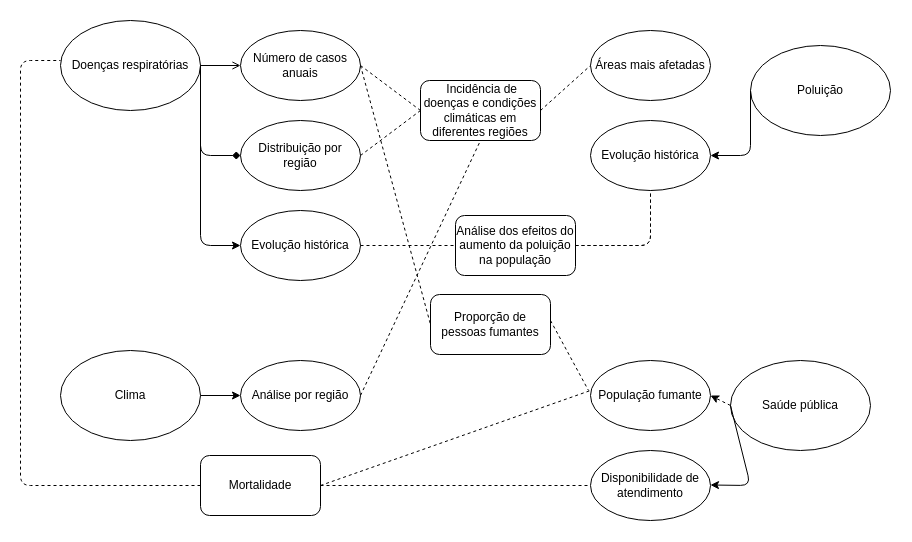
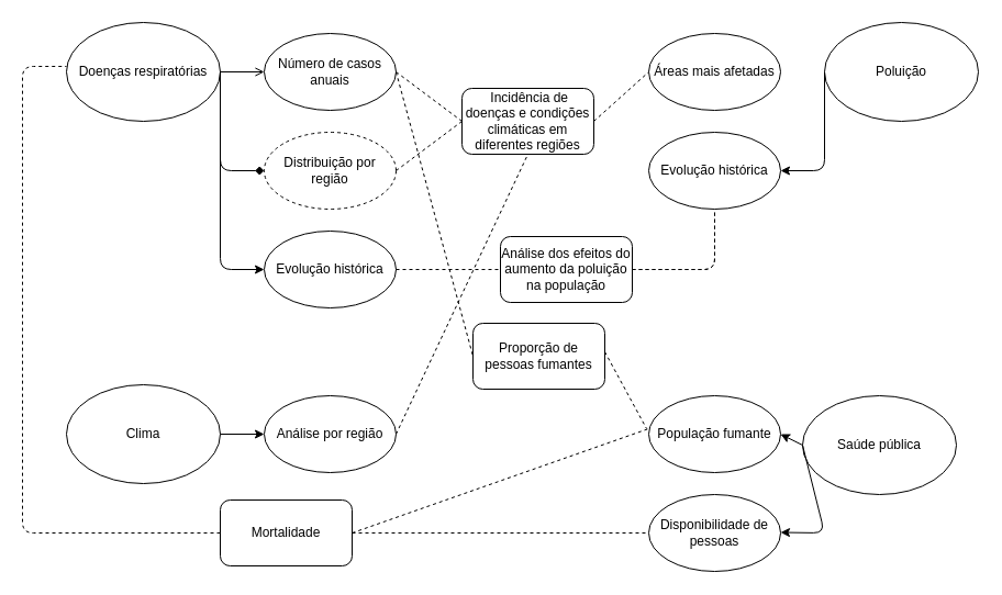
  <mxCell id="0" />
  <mxCell id="1" parent="0" />
  <mxCell id="2" value="Doenças respiratórias" style="ellipse;whiteSpace=wrap;html=1;" parent="1" vertex="1"><mxGeometry x="60" y="20" width="140" height="90" as="geometry" /></mxCell>
  <mxCell id="3" value="Número de casos anuais&lt;br&gt;" style="ellipse;whiteSpace=wrap;html=1;" parent="1" vertex="1"><mxGeometry x="240" y="30" width="120" height="70" as="geometry" /></mxCell>
- <mxCell id="4" value="Distribuição por região" style="ellipse;whiteSpace=wrap;html=1;" parent="1" vertex="1"><mxGeometry x="240" y="120" width="120" height="70" as="geometry" /></mxCell>
+ <mxCell id="4" value="Distribuição por região" style="ellipse;whiteSpace=wrap;html=1;dashed=1;" parent="1" vertex="1"><mxGeometry x="240" y="120" width="120" height="70" as="geometry" /></mxCell>
  <mxCell id="5" value="Evolução histórica" style="ellipse;whiteSpace=wrap;html=1;" parent="1" vertex="1"><mxGeometry x="240" y="210" width="120" height="70" as="geometry" /></mxCell>
- <mxCell id="6" value="Poluição" style="ellipse;whiteSpace=wrap;html=1;" parent="1" vertex="1"><mxGeometry x="750" y="45" width="140" height="90" as="geometry" /></mxCell>
+ <mxCell id="6" value="Poluição" style="ellipse;whiteSpace=wrap;html=1;" parent="1" vertex="1"><mxGeometry x="750" y="20" width="140" height="90" as="geometry" /></mxCell>
  <mxCell id="7" value="" style="endArrow=open;html=1;exitX=1;exitY=0.5;exitDx=0;exitDy=0;entryX=0;entryY=0.5;entryDx=0;entryDy=0;" parent="1" source="2" target="3" edge="1"><mxGeometry width="50" height="50" relative="1" as="geometry"><mxPoint x="420" y="230" as="sourcePoint" /><mxPoint x="470" y="180" as="targetPoint" /></mxGeometry></mxCell>
  <mxCell id="8" value="" style="endArrow=diamond;html=1;exitX=1;exitY=0.5;exitDx=0;exitDy=0;entryX=0;entryY=0.5;entryDx=0;entryDy=0;" parent="1" source="2" target="4" edge="1"><mxGeometry width="50" height="50" relative="1" as="geometry"><mxPoint x="210" y="75" as="sourcePoint" /><mxPoint x="250" y="75" as="targetPoint" /><Array as="points"><mxPoint x="200" y="155" /></Array></mxGeometry></mxCell>
  <mxCell id="9" value="" style="endArrow=classic;html=1;exitX=1;exitY=0.5;exitDx=0;exitDy=0;entryX=0;entryY=0.5;entryDx=0;entryDy=0;" parent="1" source="2" target="5" edge="1"><mxGeometry width="50" height="50" relative="1" as="geometry"><mxPoint x="210" y="75" as="sourcePoint" /><mxPoint x="200" y="240" as="targetPoint" /><Array as="points"><mxPoint x="200" y="245" /></Array></mxGeometry></mxCell>
  <mxCell id="10" value="Áreas mais afetadas" style="ellipse;whiteSpace=wrap;html=1;" parent="1" vertex="1"><mxGeometry x="590" y="30" width="120" height="70" as="geometry" /></mxCell>
  <mxCell id="11" value="Evolução histórica" style="ellipse;whiteSpace=wrap;html=1;" parent="1" vertex="1"><mxGeometry x="590" y="120" width="120" height="70" as="geometry" /></mxCell>
  <mxCell id="12" value="" style="endArrow=classic;html=1;entryX=1;entryY=0.5;entryDx=0;entryDy=0;exitX=0;exitY=0.5;exitDx=0;exitDy=0;" parent="1" source="6" target="11" edge="1"><mxGeometry width="50" height="50" relative="1" as="geometry"><mxPoint x="760" y="75" as="sourcePoint" /><mxPoint x="705" y="75" as="targetPoint" /><Array as="points"><mxPoint x="750" y="155" /></Array></mxGeometry></mxCell>
  <mxCell id="13" value="" style="endArrow=none;dashed=1;html=1;exitX=1;exitY=0.5;exitDx=0;exitDy=0;entryX=0.5;entryY=1;entryDx=0;entryDy=0;" parent="1" source="14" target="11" edge="1"><mxGeometry width="50" height="50" relative="1" as="geometry"><mxPoint x="420" y="240" as="sourcePoint" /><mxPoint x="470" y="190" as="targetPoint" /><Array as="points"><mxPoint x="650" y="245" /></Array></mxGeometry></mxCell>
  <mxCell id="14" value="Análise dos efeitos do aumento da poluição na população" style="rounded=1;whiteSpace=wrap;html=1;" parent="1" vertex="1"><mxGeometry x="455" y="215" width="120" height="60" as="geometry" /></mxCell>
  <mxCell id="15" value="" style="endArrow=none;dashed=1;html=1;exitX=1;exitY=0.5;exitDx=0;exitDy=0;entryX=0;entryY=0.5;entryDx=0;entryDy=0;" parent="1" source="5" target="14" edge="1"><mxGeometry width="50" height="50" relative="1" as="geometry"><mxPoint x="360" y="245" as="sourcePoint" /><mxPoint x="650" y="190" as="targetPoint" /><Array as="points" /></mxGeometry></mxCell>
  <mxCell id="16" value="&amp;nbsp;Incidência de doenças e condições climáticas em diferentes regiões" style="rounded=1;whiteSpace=wrap;html=1;" parent="1" vertex="1"><mxGeometry x="420" y="80" width="120" height="60" as="geometry" /></mxCell>
  <mxCell id="17" value="" style="endArrow=none;dashed=1;html=1;exitX=1;exitY=0.5;exitDx=0;exitDy=0;entryX=0.5;entryY=1;entryDx=0;entryDy=0;" parent="1" edge="1"><mxGeometry width="50" height="50" relative="1" as="geometry"><mxPoint x="575" y="245" as="sourcePoint" /><mxPoint x="650" y="190" as="targetPoint" /><Array as="points"><mxPoint x="650" y="245" /></Array></mxGeometry></mxCell>
  <mxCell id="18" value="" style="endArrow=none;dashed=1;html=1;exitX=1;exitY=0.5;exitDx=0;exitDy=0;entryX=0;entryY=0.5;entryDx=0;entryDy=0;" parent="1" source="16" target="10" edge="1"><mxGeometry width="50" height="50" relative="1" as="geometry"><mxPoint x="585" y="255" as="sourcePoint" /><mxPoint x="660" y="200" as="targetPoint" /><Array as="points" /></mxGeometry></mxCell>
  <mxCell id="19" value="" style="endArrow=none;dashed=1;html=1;exitX=1;exitY=0.5;exitDx=0;exitDy=0;entryX=0;entryY=0.5;entryDx=0;entryDy=0;" parent="1" source="4" target="16" edge="1"><mxGeometry width="50" height="50" relative="1" as="geometry"><mxPoint x="595" y="265" as="sourcePoint" /><mxPoint x="670" y="210" as="targetPoint" /><Array as="points" /></mxGeometry></mxCell>
  <mxCell id="20" value="" style="endArrow=none;dashed=1;html=1;exitX=1;exitY=0.5;exitDx=0;exitDy=0;entryX=0;entryY=0.5;entryDx=0;entryDy=0;" parent="1" source="3" target="16" edge="1"><mxGeometry width="50" height="50" relative="1" as="geometry"><mxPoint x="370" y="165" as="sourcePoint" /><mxPoint x="420" y="165" as="targetPoint" /><Array as="points" /></mxGeometry></mxCell>
  <mxCell id="21" value="Clima" style="ellipse;whiteSpace=wrap;html=1;" parent="1" vertex="1"><mxGeometry x="60" y="350" width="140" height="90" as="geometry" /></mxCell>
  <mxCell id="22" value="Análise por região" style="ellipse;whiteSpace=wrap;html=1;" parent="1" vertex="1"><mxGeometry x="240" y="360" width="120" height="70" as="geometry" /></mxCell>
  <mxCell id="23" value="" style="endArrow=classic;html=1;exitX=1;exitY=0.5;exitDx=0;exitDy=0;" parent="1" source="21" edge="1"><mxGeometry width="50" height="50" relative="1" as="geometry"><mxPoint x="200" y="440" as="sourcePoint" /><mxPoint x="240" y="395" as="targetPoint" /></mxGeometry></mxCell>
  <mxCell id="24" value="" style="endArrow=none;dashed=1;html=1;exitX=1;exitY=0.5;exitDx=0;exitDy=0;entryX=0.5;entryY=1;entryDx=0;entryDy=0;" parent="1" source="22" target="16" edge="1"><mxGeometry width="50" height="50" relative="1" as="geometry"><mxPoint x="360" y="440" as="sourcePoint" /><mxPoint x="410" y="390" as="targetPoint" /></mxGeometry></mxCell>
  <mxCell id="25" value="Saúde pública" style="ellipse;whiteSpace=wrap;html=1;" vertex="1" parent="1"><mxGeometry x="730" y="360" width="140" height="90" as="geometry" /></mxCell>
  <mxCell id="26" value="População fumante" style="ellipse;whiteSpace=wrap;html=1;" vertex="1" parent="1"><mxGeometry x="590" y="360" width="120" height="70" as="geometry" /></mxCell>
- <mxCell id="27" value="" style="endArrow=classic;html=1;entryX=1;entryY=0.5;entryDx=0;entryDy=0;exitX=0;exitY=0.5;exitDx=0;exitDy=0;dashed=1;" edge="1" parent="1" source="25" target="26"><mxGeometry width="50" height="50" relative="1" as="geometry"><mxPoint x="760" y="75" as="sourcePoint" /><mxPoint x="720" y="165" as="targetPoint" /><Array as="points" /></mxGeometry></mxCell>
+ <mxCell id="27" value="" style="endArrow=classic;html=1;entryX=1;entryY=0.5;entryDx=0;entryDy=0;exitX=0;exitY=0.5;exitDx=0;exitDy=0;" edge="1" parent="1" source="25" target="26"><mxGeometry width="50" height="50" relative="1" as="geometry"><mxPoint x="760" y="75" as="sourcePoint" /><mxPoint x="720" y="165" as="targetPoint" /><Array as="points" /></mxGeometry></mxCell>
  <mxCell id="28" value="Proporção de pessoas fumantes" style="rounded=1;whiteSpace=wrap;html=1;" vertex="1" parent="1"><mxGeometry x="430" y="294" width="120" height="60" as="geometry" /></mxCell>
  <mxCell id="29" value="" style="endArrow=none;dashed=1;html=1;exitX=1;exitY=0.5;exitDx=0;exitDy=0;entryX=0;entryY=0.5;entryDx=0;entryDy=0;" edge="1" parent="1" source="3" target="28"><mxGeometry width="50" height="50" relative="1" as="geometry"><mxPoint x="360" y="65" as="sourcePoint" /><mxPoint x="590" y="395" as="targetPoint" /><Array as="points" /></mxGeometry></mxCell>
  <mxCell id="30" value="" style="endArrow=none;dashed=1;html=1;exitX=1;exitY=0.5;exitDx=0;exitDy=0;" edge="1" parent="1"><mxGeometry width="50" height="50" relative="1" as="geometry"><mxPoint x="550" y="320" as="sourcePoint" /><mxPoint x="588" y="390" as="targetPoint" /><Array as="points" /></mxGeometry></mxCell>
- <mxCell id="31" value="Disponibilidade de atendimento" style="ellipse;whiteSpace=wrap;html=1;" vertex="1" parent="1"><mxGeometry x="590" y="450" width="120" height="70" as="geometry" /></mxCell>
+ <mxCell id="31" value="Disponibilidade de pessoas" style="ellipse;whiteSpace=wrap;html=1;" vertex="1" parent="1"><mxGeometry x="590" y="450" width="120" height="70" as="geometry" /></mxCell>
  <mxCell id="32" value="" style="endArrow=classic;html=1;entryX=1;entryY=0.5;entryDx=0;entryDy=0;exitX=0;exitY=0.5;exitDx=0;exitDy=0;" edge="1" parent="1" source="25"><mxGeometry width="50" height="50" relative="1" as="geometry"><mxPoint x="750" y="484.5" as="sourcePoint" /><mxPoint x="710" y="484.5" as="targetPoint" /><Array as="points"><mxPoint x="750" y="485" /></Array></mxGeometry></mxCell>
  <mxCell id="33" value="Mortalidade" style="rounded=1;whiteSpace=wrap;html=1;" vertex="1" parent="1"><mxGeometry x="200" y="455" width="120" height="60" as="geometry" /></mxCell>
  <mxCell id="34" value="" style="endArrow=none;dashed=1;html=1;exitX=0;exitY=0.5;exitDx=0;exitDy=0;entryX=0.5;entryY=1;entryDx=0;entryDy=0;" edge="1" parent="1" source="33"><mxGeometry width="50" height="50" relative="1" as="geometry"><mxPoint x="-60" y="315" as="sourcePoint" /><mxPoint x="60" y="60" as="targetPoint" /><Array as="points"><mxPoint x="20" y="485" /><mxPoint x="20" y="60" /></Array></mxGeometry></mxCell>
  <mxCell id="35" value="" style="endArrow=none;dashed=1;html=1;exitX=1;exitY=0.5;exitDx=0;exitDy=0;entryX=0;entryY=0.5;entryDx=0;entryDy=0;" edge="1" parent="1" target="31"><mxGeometry width="50" height="50" relative="1" as="geometry"><mxPoint x="320" y="485" as="sourcePoint" /><mxPoint x="440" y="230" as="targetPoint" /></mxGeometry></mxCell>
  <mxCell id="36" value="" style="endArrow=none;dashed=1;html=1;exitX=1;exitY=0.5;exitDx=0;exitDy=0;" edge="1" parent="1" source="33"><mxGeometry width="50" height="50" relative="1" as="geometry"><mxPoint x="330" y="475" as="sourcePoint" /><mxPoint x="590" y="390" as="targetPoint" /></mxGeometry></mxCell>
